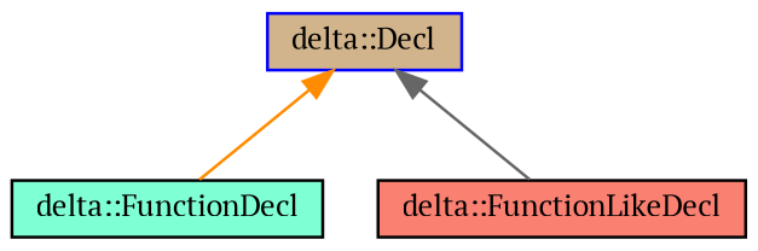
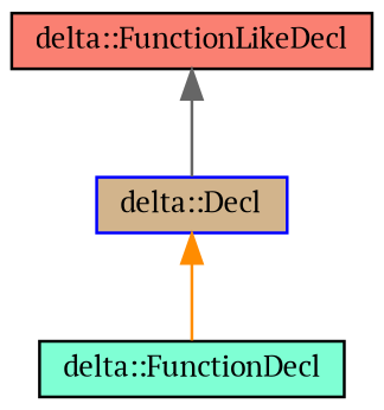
  digraph {
    fontname="PT Serif"
    node [color=black fontname="PT Serif" fontsize=10 shape=record style=filled]
    edge [dir=back fontname="PT Serif" fontsize=10 labelfontname=Helvetica labelfontsize=10 style=solid]
    n1 [fillcolor=aquamarine fontcolor=black height=0.2 label="delta::FunctionDecl" width=0.4]
    n2 [fillcolor=salmon height=0.2 label="delta::FunctionLikeDecl" width=0.4]
    n3 [color=blue fillcolor=tan height=0.2 label="delta::Decl" width=0.4]
    n3 -> n1 [color=darkorange]
-   n3 -> n2 [color=gray40]
+   n2 -> n3 [color=gray40]
  }
